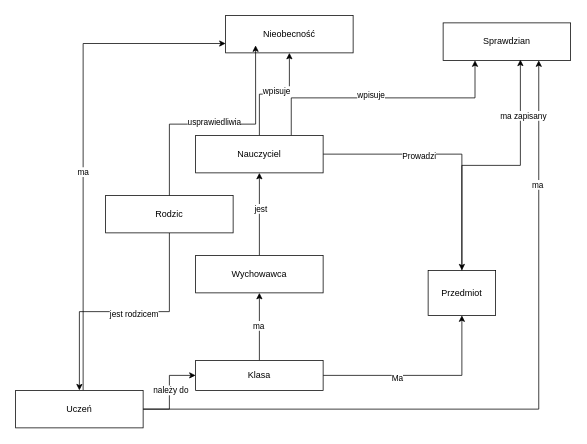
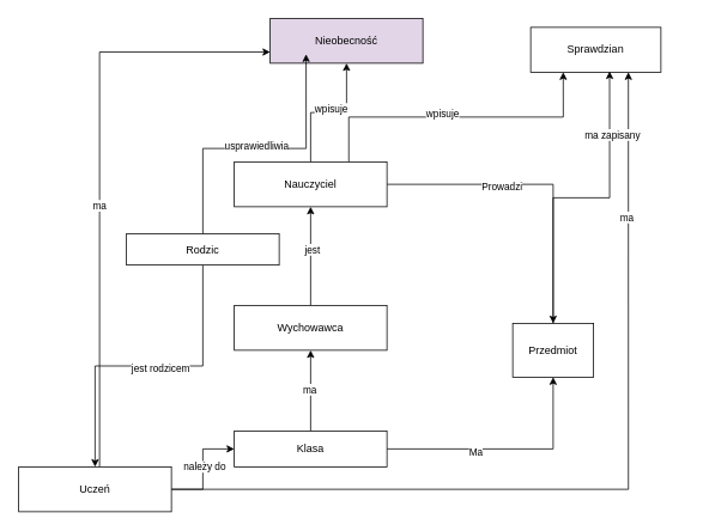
  <mxCell id="0" />
  <mxCell id="1" parent="0" />
  <mxCell id="2" style="edgeStyle=orthogonalEdgeStyle;rounded=0;orthogonalLoop=1;jettySize=auto;html=1;" edge="1" parent="1" source="4" target="11"><mxGeometry relative="1" as="geometry" /></mxCell>
  <mxCell id="3" value="jest" style="edgeLabel;html=1;align=center;verticalAlign=middle;resizable=0;points=[];" vertex="1" connectable="0" parent="2"><mxGeometry x="0.145" y="-1" relative="1" as="geometry"><mxPoint as="offset" /></mxGeometry></mxCell>
  <mxCell id="4" value="Wychowawca" style="rounded=0;whiteSpace=wrap;html=1;" vertex="1" parent="1"><mxGeometry x="260" y="340" width="170" height="50" as="geometry" /></mxCell>
  <mxCell id="5" style="edgeStyle=orthogonalEdgeStyle;rounded=0;orthogonalLoop=1;jettySize=auto;html=1;" edge="1" parent="1" source="11" target="17"><mxGeometry relative="1" as="geometry" /></mxCell>
  <mxCell id="6" value="Prowadzi" style="edgeLabel;html=1;align=center;verticalAlign=middle;resizable=0;points=[];" vertex="1" connectable="0" parent="5"><mxGeometry x="-0.251" y="-2" relative="1" as="geometry"><mxPoint as="offset" /></mxGeometry></mxCell>
  <mxCell id="7" style="edgeStyle=orthogonalEdgeStyle;rounded=0;orthogonalLoop=1;jettySize=auto;html=1;exitX=0.5;exitY=0;exitDx=0;exitDy=0;entryX=0.5;entryY=1;entryDx=0;entryDy=0;" edge="1" parent="1" source="11" target="18"><mxGeometry relative="1" as="geometry" /></mxCell>
  <mxCell id="8" value="wpisuje" style="edgeLabel;html=1;align=center;verticalAlign=middle;resizable=0;points=[];" vertex="1" connectable="0" parent="7"><mxGeometry x="0.027" y="5" relative="1" as="geometry"><mxPoint as="offset" /></mxGeometry></mxCell>
  <mxCell id="9" style="edgeStyle=orthogonalEdgeStyle;rounded=0;orthogonalLoop=1;jettySize=auto;html=1;exitX=0.75;exitY=0;exitDx=0;exitDy=0;entryX=0.25;entryY=1;entryDx=0;entryDy=0;" edge="1" parent="1" source="11" target="31"><mxGeometry relative="1" as="geometry" /></mxCell>
  <mxCell id="10" value="wpisuje" style="edgeLabel;html=1;align=center;verticalAlign=middle;resizable=0;points=[];" vertex="1" connectable="0" parent="9"><mxGeometry x="-0.099" y="4" relative="1" as="geometry"><mxPoint x="1" as="offset" /></mxGeometry></mxCell>
  <mxCell id="11" value="Nauczyciel" style="rounded=0;whiteSpace=wrap;html=1;" vertex="1" parent="1"><mxGeometry x="260" y="180" width="170" height="50" as="geometry" /></mxCell>
  <mxCell id="12" style="edgeStyle=orthogonalEdgeStyle;rounded=0;orthogonalLoop=1;jettySize=auto;html=1;entryX=0.5;entryY=1;entryDx=0;entryDy=0;" edge="1" parent="1" source="16" target="4"><mxGeometry relative="1" as="geometry"><mxPoint x="350" y="400" as="targetPoint" /></mxGeometry></mxCell>
  <mxCell id="13" value="ma" style="edgeLabel;html=1;align=center;verticalAlign=middle;resizable=0;points=[];" vertex="1" connectable="0" parent="12"><mxGeometry x="0.044" y="2" relative="1" as="geometry"><mxPoint as="offset" /></mxGeometry></mxCell>
  <mxCell id="14" style="edgeStyle=orthogonalEdgeStyle;rounded=0;orthogonalLoop=1;jettySize=auto;html=1;exitX=1;exitY=0.5;exitDx=0;exitDy=0;" edge="1" parent="1" source="16" target="17"><mxGeometry relative="1" as="geometry" /></mxCell>
  <mxCell id="15" value="Ma" style="edgeLabel;html=1;align=center;verticalAlign=middle;resizable=0;points=[];" vertex="1" connectable="0" parent="14"><mxGeometry x="-0.264" y="-3" relative="1" as="geometry"><mxPoint as="offset" /></mxGeometry></mxCell>
  <mxCell id="16" value="Klasa" style="rounded=0;whiteSpace=wrap;html=1;" vertex="1" parent="1"><mxGeometry x="260" y="480" width="170" height="40" as="geometry" /></mxCell>
  <mxCell id="17" value="Przedmiot" style="rounded=0;whiteSpace=wrap;html=1;" vertex="1" parent="1"><mxGeometry x="570" y="360" width="90" height="60" as="geometry" /></mxCell>
- <mxCell id="18" value="Nieobecność" style="rounded=0;whiteSpace=wrap;html=1;" vertex="1" parent="1"><mxGeometry x="300" y="20" width="170" height="50" as="geometry" /></mxCell>
+ <mxCell id="18" value="Nieobecność" style="rounded=0;whiteSpace=wrap;html=1;fillColor=#e1d5e7;" vertex="1" parent="1"><mxGeometry x="300" y="20" width="170" height="50" as="geometry" /></mxCell>
  <mxCell id="19" style="edgeStyle=orthogonalEdgeStyle;rounded=0;orthogonalLoop=1;jettySize=auto;html=1;exitX=1;exitY=0.5;exitDx=0;exitDy=0;entryX=0;entryY=0.5;entryDx=0;entryDy=0;" edge="1" parent="1" source="25" target="16"><mxGeometry relative="1" as="geometry" /></mxCell>
  <mxCell id="20" value="należy do" style="edgeLabel;html=1;align=center;verticalAlign=middle;resizable=0;points=[];" vertex="1" connectable="0" parent="19"><mxGeometry x="0.067" y="-1" relative="1" as="geometry"><mxPoint as="offset" /></mxGeometry></mxCell>
  <mxCell id="21" style="edgeStyle=orthogonalEdgeStyle;rounded=0;orthogonalLoop=1;jettySize=auto;html=1;entryX=0;entryY=0.75;entryDx=0;entryDy=0;" edge="1" parent="1" source="25" target="18"><mxGeometry relative="1" as="geometry"><Array as="points"><mxPoint x="110" y="58" /></Array></mxGeometry></mxCell>
  <mxCell id="22" value="ma" style="edgeLabel;html=1;align=center;verticalAlign=middle;resizable=0;points=[];" vertex="1" connectable="0" parent="21"><mxGeometry x="-0.105" y="1" relative="1" as="geometry"><mxPoint as="offset" /></mxGeometry></mxCell>
  <mxCell id="23" style="edgeStyle=orthogonalEdgeStyle;rounded=0;orthogonalLoop=1;jettySize=auto;html=1;entryX=0.75;entryY=1;entryDx=0;entryDy=0;" edge="1" parent="1" source="25" target="31"><mxGeometry relative="1" as="geometry" /></mxCell>
  <mxCell id="24" value="ma" style="edgeLabel;html=1;align=center;verticalAlign=middle;resizable=0;points=[];" vertex="1" connectable="0" parent="23"><mxGeometry x="0.667" y="3" relative="1" as="geometry"><mxPoint x="1" as="offset" /></mxGeometry></mxCell>
  <mxCell id="25" value="Uczeń" style="rounded=0;whiteSpace=wrap;html=1;" vertex="1" parent="1"><mxGeometry x="20" y="520" width="170" height="50" as="geometry" /></mxCell>
  <mxCell id="26" style="edgeStyle=orthogonalEdgeStyle;rounded=0;orthogonalLoop=1;jettySize=auto;html=1;" edge="1" parent="1" source="28" target="25"><mxGeometry relative="1" as="geometry" /></mxCell>
  <mxCell id="27" value="jest rodzicem" style="edgeLabel;html=1;align=center;verticalAlign=middle;resizable=0;points=[];" vertex="1" connectable="0" parent="26"><mxGeometry x="-0.073" y="3" relative="1" as="geometry"><mxPoint as="offset" /></mxGeometry></mxCell>
- <mxCell id="28" value="Rodzic" style="rounded=0;whiteSpace=wrap;html=1;" vertex="1" parent="1"><mxGeometry x="140" y="260" width="170" height="50" as="geometry" /></mxCell>
+ <mxCell id="28" value="Rodzic" style="rounded=0;whiteSpace=wrap;html=1;" vertex="1" parent="1"><mxGeometry x="140" y="260" width="170" height="35" as="geometry" /></mxCell>
  <mxCell id="29" style="edgeStyle=orthogonalEdgeStyle;rounded=0;orthogonalLoop=1;jettySize=auto;html=1;entryX=0.235;entryY=0.8;entryDx=0;entryDy=0;entryPerimeter=0;" edge="1" parent="1" source="28" target="18"><mxGeometry relative="1" as="geometry" /></mxCell>
  <mxCell id="30" value="usprawiedliwia" style="edgeLabel;html=1;align=center;verticalAlign=middle;resizable=0;points=[];" vertex="1" connectable="0" parent="29"><mxGeometry x="-0.022" y="4" relative="1" as="geometry"><mxPoint as="offset" /></mxGeometry></mxCell>
- <mxCell id="31" value="Sprawdzian" style="rounded=0;whiteSpace=wrap;html=1;" vertex="1" parent="1"><mxGeometry x="590" y="30" width="170" height="50" as="geometry" /></mxCell>
+ <mxCell id="31" value="Sprawdzian" style="rounded=0;whiteSpace=wrap;html=1;" vertex="1" parent="1"><mxGeometry x="590" y="30" width="145" height="50" as="geometry" /></mxCell>
  <mxCell id="32" style="edgeStyle=orthogonalEdgeStyle;rounded=0;orthogonalLoop=1;jettySize=auto;html=1;entryX=0.606;entryY=0.98;entryDx=0;entryDy=0;entryPerimeter=0;" edge="1" parent="1" source="17" target="31"><mxGeometry relative="1" as="geometry" /></mxCell>
  <mxCell id="33" value="ma zapisany" style="edgeLabel;html=1;align=center;verticalAlign=middle;resizable=0;points=[];" vertex="1" connectable="0" parent="32"><mxGeometry x="0.587" y="-3" relative="1" as="geometry"><mxPoint as="offset" /></mxGeometry></mxCell>
